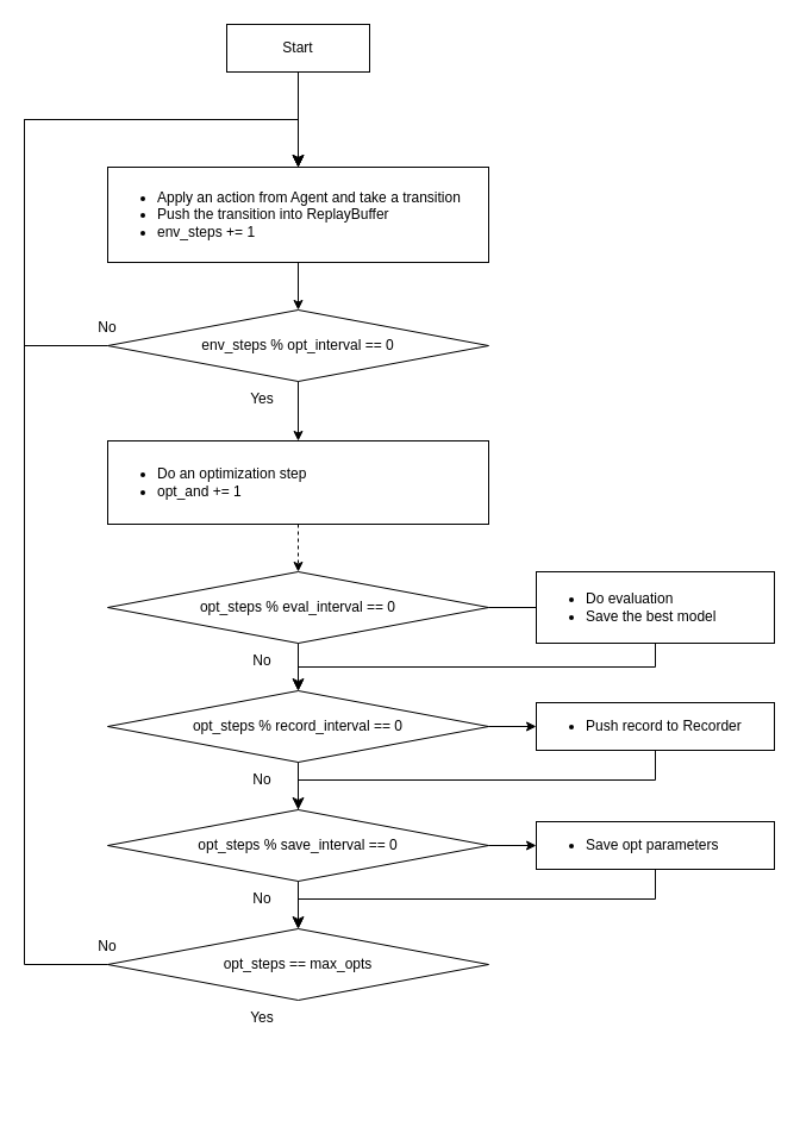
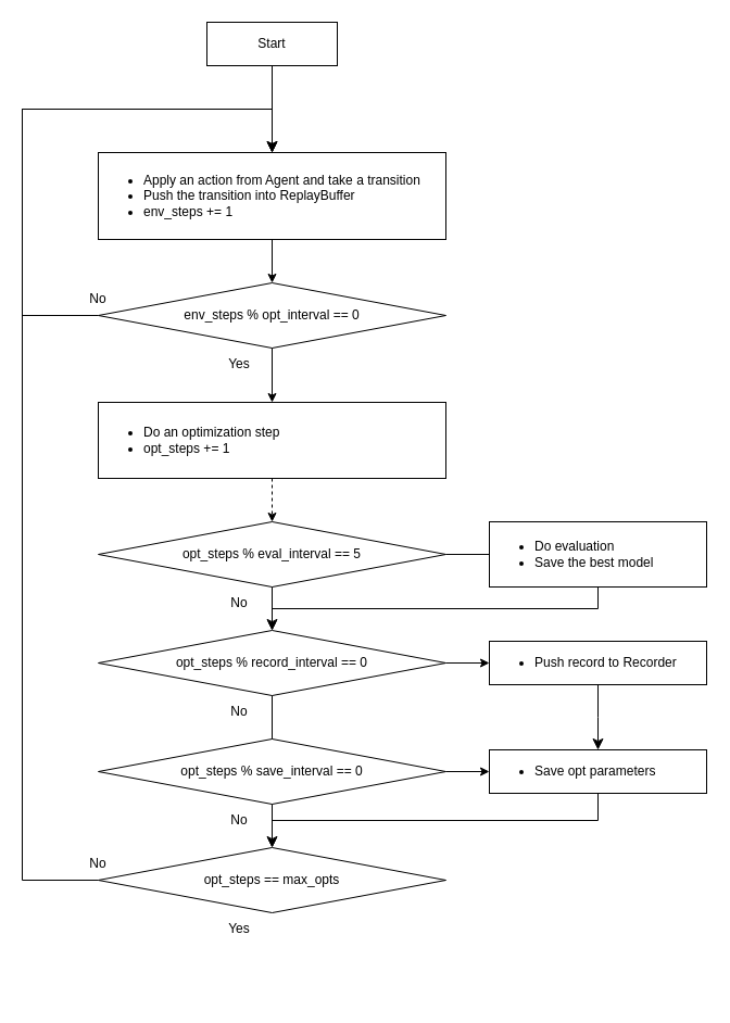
  <mxCell id="0" />
  <mxCell id="1" parent="0" />
  <mxCell id="2" value="" style="group" vertex="1" connectable="0" parent="1"><mxGeometry x="20" y="20" width="630" height="900" as="geometry" /></mxCell>
  <mxCell id="3" value="&lt;ul&gt;&lt;li&gt;Apply an action from Agent and take a transition&lt;/li&gt;&lt;li&gt;Push the transition into ReplayBuffer&lt;/li&gt;&lt;li&gt;env_steps += 1&lt;/li&gt;&lt;/ul&gt;" style="rounded=0;whiteSpace=wrap;html=1;align=left;" vertex="1" parent="2"><mxGeometry x="70" y="120" width="320" height="80" as="geometry" /></mxCell>
  <mxCell id="4" value="env_steps % opt_interval == 0" style="rhombus;whiteSpace=wrap;html=1;" vertex="1" parent="2"><mxGeometry x="70" y="240" width="320" height="60" as="geometry" /></mxCell>
  <mxCell id="5" value="" style="edgeStyle=segmentEdgeStyle;endArrow=classic;html=1;curved=0;rounded=0;endSize=8;startSize=8;exitX=0;exitY=0.5;exitDx=0;exitDy=0;" edge="1" parent="2" source="4"><mxGeometry width="50" height="50" relative="1" as="geometry"><mxPoint x="60" y="270" as="sourcePoint" /><mxPoint x="230" y="120" as="targetPoint" /><Array as="points"><mxPoint y="270" /><mxPoint y="80" /><mxPoint x="230" y="80" /></Array></mxGeometry></mxCell>
  <mxCell id="6" value="No" style="text;html=1;strokeColor=none;fillColor=none;align=center;verticalAlign=middle;whiteSpace=wrap;rounded=0;" vertex="1" parent="2"><mxGeometry x="40" y="240" width="60" height="30" as="geometry" /></mxCell>
  <mxCell id="7" value="" style="endArrow=classic;html=1;exitX=0.5;exitY=1;exitDx=0;exitDy=0;" edge="1" parent="2" source="3" target="4"><mxGeometry width="50" height="50" relative="1" as="geometry"><mxPoint x="270" y="630" as="sourcePoint" /><mxPoint x="320" y="580" as="targetPoint" /></mxGeometry></mxCell>
- <mxCell id="8" value="&lt;ul&gt;&lt;li&gt;Do an optimization step&lt;/li&gt;&lt;li&gt;opt_and += 1&lt;/li&gt;&lt;/ul&gt;" style="rounded=0;whiteSpace=wrap;html=1;align=left;" vertex="1" parent="2"><mxGeometry x="70" y="350" width="320" height="70" as="geometry" /></mxCell>
+ <mxCell id="8" value="&lt;ul&gt;&lt;li&gt;Do an optimization step&lt;/li&gt;&lt;li&gt;opt_steps += 1&lt;/li&gt;&lt;/ul&gt;" style="rounded=0;whiteSpace=wrap;html=1;align=left;" vertex="1" parent="2"><mxGeometry x="70" y="350" width="320" height="70" as="geometry" /></mxCell>
  <mxCell id="9" value="" style="endArrow=classic;html=1;entryX=0.5;entryY=0;entryDx=0;entryDy=0;exitX=0.5;exitY=1;exitDx=0;exitDy=0;" edge="1" parent="2" source="4" target="8"><mxGeometry width="50" height="50" relative="1" as="geometry"><mxPoint x="80" y="270" as="sourcePoint" /><mxPoint x="130" y="220" as="targetPoint" /></mxGeometry></mxCell>
- <mxCell id="10" value="opt_steps % eval_interval == 0" style="rhombus;whiteSpace=wrap;html=1;" vertex="1" parent="2"><mxGeometry x="70" y="460" width="320" height="60" as="geometry" /></mxCell>
+ <mxCell id="10" value="opt_steps % eval_interval == 5" style="rhombus;whiteSpace=wrap;html=1;" vertex="1" parent="2"><mxGeometry x="70" y="460" width="320" height="60" as="geometry" /></mxCell>
  <mxCell id="11" value="" style="endArrow=classic;html=1;entryX=0.5;entryY=0;entryDx=0;entryDy=0;exitX=0.5;exitY=1;exitDx=0;exitDy=0;dashed=1;" edge="1" parent="2" source="8" target="10"><mxGeometry width="50" height="50" relative="1" as="geometry"><mxPoint x="340" y="480" as="sourcePoint" /><mxPoint x="340" y="530" as="targetPoint" /></mxGeometry></mxCell>
  <mxCell id="12" value="opt_steps % record_interval == 0" style="rhombus;whiteSpace=wrap;html=1;" vertex="1" parent="2"><mxGeometry x="70" y="560" width="320" height="60" as="geometry" /></mxCell>
  <mxCell id="13" value="" style="endArrow=classic;html=1;entryX=0.5;entryY=0;entryDx=0;entryDy=0;exitX=0.5;exitY=1;exitDx=0;exitDy=0;" edge="1" target="12" parent="2" source="10"><mxGeometry width="50" height="50" relative="1" as="geometry"><mxPoint x="230" y="550" as="sourcePoint" /><mxPoint x="340" y="640" as="targetPoint" /></mxGeometry></mxCell>
  <mxCell id="14" value="opt_steps % save_interval == 0" style="rhombus;whiteSpace=wrap;html=1;" vertex="1" parent="2"><mxGeometry x="70" y="660" width="320" height="60" as="geometry" /></mxCell>
  <mxCell id="15" value="" style="endArrow=none;html=1;exitX=0.5;exitY=1;exitDx=0;exitDy=0;entryX=0.5;entryY=0;entryDx=0;entryDy=0;" edge="1" parent="2" source="12" target="14"><mxGeometry width="50" height="50" relative="1" as="geometry"><mxPoint x="140" y="290" as="sourcePoint" /><mxPoint x="190" y="240" as="targetPoint" /></mxGeometry></mxCell>
  <mxCell id="16" value="No" style="text;html=1;strokeColor=none;fillColor=none;align=center;verticalAlign=middle;whiteSpace=wrap;rounded=0;" vertex="1" parent="2"><mxGeometry x="170" y="520" width="60" height="30" as="geometry" /></mxCell>
  <mxCell id="17" value="Yes" style="text;html=1;strokeColor=none;fillColor=none;align=center;verticalAlign=middle;whiteSpace=wrap;rounded=0;" vertex="1" parent="2"><mxGeometry x="170" y="300" width="60" height="30" as="geometry" /></mxCell>
  <mxCell id="18" value="No" style="text;html=1;strokeColor=none;fillColor=none;align=center;verticalAlign=middle;whiteSpace=wrap;rounded=0;" vertex="1" parent="2"><mxGeometry x="170" y="620" width="60" height="30" as="geometry" /></mxCell>
  <mxCell id="19" value="No" style="text;html=1;strokeColor=none;fillColor=none;align=center;verticalAlign=middle;whiteSpace=wrap;rounded=0;" vertex="1" parent="2"><mxGeometry x="170" y="720" width="60" height="30" as="geometry" /></mxCell>
  <mxCell id="20" value="opt_steps == max_opts" style="rhombus;whiteSpace=wrap;html=1;" vertex="1" parent="2"><mxGeometry x="70" y="760" width="320" height="60" as="geometry" /></mxCell>
  <mxCell id="21" value="" style="endArrow=classic;html=1;exitX=0.5;exitY=1;exitDx=0;exitDy=0;entryX=0.5;entryY=0;entryDx=0;entryDy=0;" edge="1" parent="2" source="14" target="20"><mxGeometry width="50" height="50" relative="1" as="geometry"><mxPoint x="310" y="420" as="sourcePoint" /><mxPoint x="360" y="370" as="targetPoint" /></mxGeometry></mxCell>
  <mxCell id="22" value="Start" style="rounded=0;whiteSpace=wrap;html=1;" vertex="1" parent="2"><mxGeometry x="170" width="120" height="40" as="geometry" /></mxCell>
  <mxCell id="23" value="" style="endArrow=classic;html=1;exitX=0.5;exitY=1;exitDx=0;exitDy=0;entryX=0.5;entryY=0;entryDx=0;entryDy=0;" edge="1" parent="2" source="22" target="3"><mxGeometry width="50" height="50" relative="1" as="geometry"><mxPoint x="310" y="360" as="sourcePoint" /><mxPoint x="360" y="310" as="targetPoint" /></mxGeometry></mxCell>
  <mxCell id="24" value="Yes" style="text;html=1;strokeColor=none;fillColor=none;align=center;verticalAlign=middle;whiteSpace=wrap;rounded=0;" vertex="1" parent="2"><mxGeometry x="170" y="820" width="60" height="30" as="geometry" /></mxCell>
  <mxCell id="25" value="" style="edgeStyle=segmentEdgeStyle;endArrow=classic;html=1;curved=0;rounded=0;endSize=8;startSize=8;exitX=0;exitY=0.5;exitDx=0;exitDy=0;entryX=0.5;entryY=0;entryDx=0;entryDy=0;" edge="1" parent="2" source="20" target="3"><mxGeometry width="50" height="50" relative="1" as="geometry"><mxPoint x="-40" y="780" as="sourcePoint" /><mxPoint x="120" y="630" as="targetPoint" /><Array as="points"><mxPoint y="790" /><mxPoint y="80" /><mxPoint x="230" y="80" /></Array></mxGeometry></mxCell>
  <mxCell id="26" value="No" style="text;html=1;strokeColor=none;fillColor=none;align=center;verticalAlign=middle;whiteSpace=wrap;rounded=0;" vertex="1" parent="2"><mxGeometry x="40" y="760" width="60" height="30" as="geometry" /></mxCell>
  <mxCell id="27" value="&lt;ul&gt;&lt;li&gt;Do evaluation&lt;/li&gt;&lt;li&gt;Save the best model&lt;/li&gt;&lt;/ul&gt;" style="rounded=0;whiteSpace=wrap;html=1;align=left;" vertex="1" parent="2"><mxGeometry x="430" y="460" width="200" height="60" as="geometry" /></mxCell>
  <mxCell id="28" value="" style="endArrow=none;html=1;exitX=1;exitY=0.5;exitDx=0;exitDy=0;entryX=0;entryY=0.5;entryDx=0;entryDy=0;" edge="1" parent="2" source="10" target="27"><mxGeometry width="50" height="50" relative="1" as="geometry"><mxPoint x="310" y="350" as="sourcePoint" /><mxPoint x="360" y="300" as="targetPoint" /></mxGeometry></mxCell>
  <mxCell id="29" value="" style="edgeStyle=elbowEdgeStyle;elbow=vertical;endArrow=classic;html=1;curved=0;rounded=0;endSize=8;startSize=8;exitX=0.5;exitY=1;exitDx=0;exitDy=0;entryX=0.5;entryY=0;entryDx=0;entryDy=0;" edge="1" parent="2" source="27" target="12"><mxGeometry width="50" height="50" relative="1" as="geometry"><mxPoint x="310" y="350" as="sourcePoint" /><mxPoint x="360" y="300" as="targetPoint" /></mxGeometry></mxCell>
  <mxCell id="30" value="&lt;ul&gt;&lt;li&gt;Push record to Recorder&lt;/li&gt;&lt;/ul&gt;" style="rounded=0;whiteSpace=wrap;html=1;align=left;" vertex="1" parent="2"><mxGeometry x="430" y="570" width="200" height="40" as="geometry" /></mxCell>
  <mxCell id="31" value="&lt;ul&gt;&lt;li&gt;Save opt parameters&lt;/li&gt;&lt;/ul&gt;" style="rounded=0;whiteSpace=wrap;html=1;align=left;" vertex="1" parent="2"><mxGeometry x="430" y="670" width="200" height="40" as="geometry" /></mxCell>
  <mxCell id="32" value="" style="endArrow=classic;html=1;exitX=1;exitY=0.5;exitDx=0;exitDy=0;entryX=0;entryY=0.5;entryDx=0;entryDy=0;" edge="1" parent="2" source="12" target="30"><mxGeometry width="50" height="50" relative="1" as="geometry"><mxPoint x="310" y="470" as="sourcePoint" /><mxPoint x="360" y="420" as="targetPoint" /></mxGeometry></mxCell>
  <mxCell id="33" value="" style="endArrow=classic;html=1;exitX=1;exitY=0.5;exitDx=0;exitDy=0;entryX=0;entryY=0.5;entryDx=0;entryDy=0;" edge="1" parent="2" source="14" target="31"><mxGeometry width="50" height="50" relative="1" as="geometry"><mxPoint x="310" y="470" as="sourcePoint" /><mxPoint x="360" y="420" as="targetPoint" /></mxGeometry></mxCell>
- <mxCell id="34" value="" style="edgeStyle=elbowEdgeStyle;elbow=vertical;endArrow=classic;html=1;curved=0;rounded=0;endSize=8;startSize=8;exitX=0.5;exitY=1;exitDx=0;exitDy=0;entryX=0.5;entryY=0;entryDx=0;entryDy=0;" edge="1" parent="2" source="30" target="14"><mxGeometry width="50" height="50" relative="1" as="geometry"><mxPoint x="310" y="470" as="sourcePoint" /><mxPoint x="360" y="420" as="targetPoint" /></mxGeometry></mxCell>
+ <mxCell id="34" value="" style="edgeStyle=elbowEdgeStyle;elbow=vertical;endArrow=classic;html=1;curved=0;rounded=0;endSize=8;startSize=8;exitX=0.5;exitY=1;exitDx=0;exitDy=0;" edge="1" parent="2" source="30" target="31"><mxGeometry width="50" height="50" relative="1" as="geometry"><mxPoint x="310" y="470" as="sourcePoint" /><mxPoint x="360" y="420" as="targetPoint" /></mxGeometry></mxCell>
  <mxCell id="35" value="" style="edgeStyle=elbowEdgeStyle;elbow=vertical;endArrow=classic;html=1;curved=0;rounded=0;endSize=8;startSize=8;exitX=0.5;exitY=1;exitDx=0;exitDy=0;entryX=0.5;entryY=0;entryDx=0;entryDy=0;" edge="1" parent="2" source="31" target="20"><mxGeometry width="50" height="50" relative="1" as="geometry"><mxPoint x="310" y="470" as="sourcePoint" /><mxPoint x="360" y="420" as="targetPoint" /></mxGeometry></mxCell>
